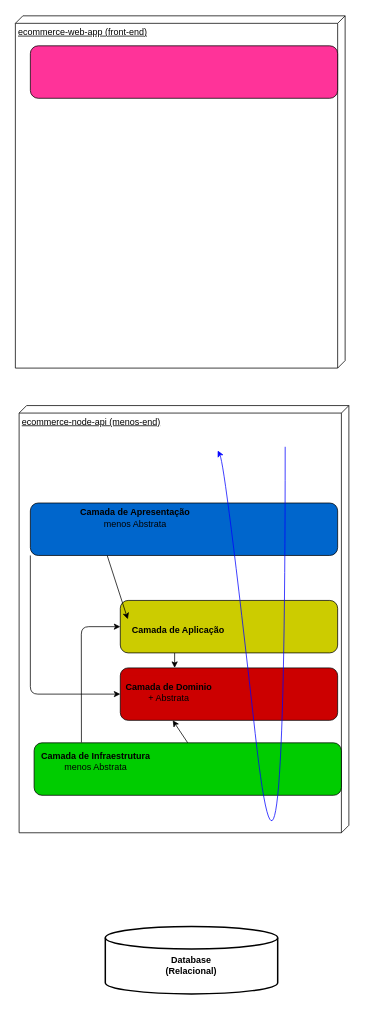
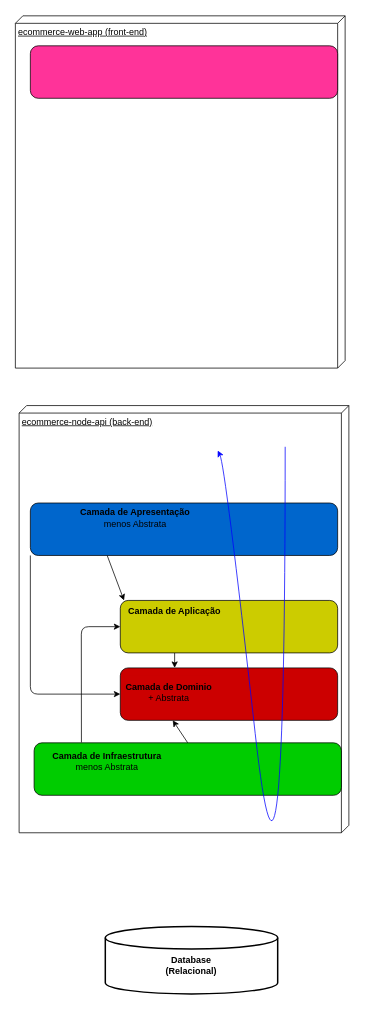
  <mxCell id="0" />
  <mxCell id="1" parent="0" />
- <mxCell id="2" value="ecommerce-node-api (menos-end)" style="verticalAlign=top;align=left;spacingTop=8;spacingLeft=2;spacingRight=12;shape=cube;size=10;direction=south;fontStyle=4;html=1;" parent="1" vertex="1"><mxGeometry x="25" y="540" width="440" height="570" as="geometry" /></mxCell>
+ <mxCell id="2" value="ecommerce-node-api (back-end)" style="verticalAlign=top;align=left;spacingTop=8;spacingLeft=2;spacingRight=12;shape=cube;size=10;direction=south;fontStyle=4;html=1;" parent="1" vertex="1"><mxGeometry x="25" y="540" width="440" height="570" as="geometry" /></mxCell>
  <mxCell id="3" value="ecommerce-web-app (front-end)" style="verticalAlign=top;align=left;spacingTop=8;spacingLeft=2;spacingRight=12;shape=cube;size=10;direction=south;fontStyle=4;html=1;" parent="1" vertex="1"><mxGeometry x="20" y="20" width="440" height="470" as="geometry" /></mxCell>
  <mxCell id="4" value="&lt;b&gt;&lt;br&gt;Database&lt;br&gt;(Relacional)&lt;/b&gt;" style="strokeWidth=2;html=1;shape=mxgraph.flowchart.database;whiteSpace=wrap;" parent="1" vertex="1"><mxGeometry x="140" y="1235" width="230" height="90" as="geometry" /></mxCell>
  <mxCell id="5" value="" style="rounded=1;whiteSpace=wrap;html=1;fillColor=#CC0000;" parent="1" vertex="1"><mxGeometry x="160" y="890" width="290" height="70" as="geometry" /></mxCell>
  <mxCell id="6" value="&lt;b&gt;Camada de Dominio&lt;/b&gt;&lt;br&gt;+ Abstrata" style="text;html=1;strokeColor=none;fillColor=#CC0000;align=center;verticalAlign=middle;whiteSpace=wrap;rounded=0;" parent="1" vertex="1"><mxGeometry x="165" y="900" width="120" height="45" as="geometry" /></mxCell>
  <mxCell id="7" style="edgeStyle=none;html=1;exitX=0.25;exitY=1;exitDx=0;exitDy=0;entryX=0.25;entryY=0;entryDx=0;entryDy=0;" parent="1" source="8" target="5" edge="1"><mxGeometry relative="1" as="geometry" /></mxCell>
  <mxCell id="8" value="" style="rounded=1;whiteSpace=wrap;html=1;fillColor=#CCCC00;" parent="1" vertex="1"><mxGeometry x="160" y="800" width="290" height="70" as="geometry" /></mxCell>
- <mxCell id="9" value="&lt;b&gt;Camada de Aplicação&lt;/b&gt;" style="text;html=1;strokeColor=none;fillColor=none;align=center;verticalAlign=middle;whiteSpace=wrap;rounded=0;" parent="1" vertex="1"><mxGeometry x="170" y="825" width="135" height="30" as="geometry" /></mxCell>
+ <mxCell id="9" value="&lt;b&gt;Camada de Aplicação&lt;/b&gt;" style="text;html=1;strokeColor=none;fillColor=none;align=center;verticalAlign=middle;whiteSpace=wrap;rounded=0;" parent="1" vertex="1"><mxGeometry x="165" y="800" width="135" height="30" as="geometry" /></mxCell>
  <mxCell id="10" style="edgeStyle=none;html=1;exitX=0.5;exitY=0;exitDx=0;exitDy=0;" parent="1" source="11" edge="1"><mxGeometry relative="1" as="geometry"><mxPoint x="230" y="960" as="targetPoint" /></mxGeometry></mxCell>
  <mxCell id="11" value="" style="rounded=1;whiteSpace=wrap;html=1;fillColor=#00CC00;" parent="1" vertex="1"><mxGeometry x="45" y="990" width="410" height="70" as="geometry" /></mxCell>
- <mxCell id="12" value="&lt;b&gt;Camada de Infraestrutura&lt;/b&gt;&lt;br&gt;menos Abstrata" style="text;html=1;strokeColor=none;fillColor=none;align=center;verticalAlign=middle;whiteSpace=wrap;rounded=0;" parent="1" vertex="1"><mxGeometry x="45" y="1000" width="165" height="30" as="geometry" /></mxCell>
+ <mxCell id="12" value="&lt;b&gt;Camada de Infraestrutura&lt;/b&gt;&lt;br&gt;menos Abstrata" style="text;html=1;strokeColor=none;fillColor=none;align=center;verticalAlign=middle;whiteSpace=wrap;rounded=0;" parent="1" vertex="1"><mxGeometry x="60" y="1000" width="165" height="30" as="geometry" /></mxCell>
  <mxCell id="13" value="" style="rounded=1;whiteSpace=wrap;html=1;fillColor=#FF3399;" parent="1" vertex="1"><mxGeometry x="40" y="60" width="410" height="70" as="geometry" /></mxCell>
  <mxCell id="14" style="edgeStyle=none;html=1;exitX=0.154;exitY=-0.007;exitDx=0;exitDy=0;exitPerimeter=0;entryX=0;entryY=0.5;entryDx=0;entryDy=0;" parent="1" source="11" target="8" edge="1"><mxGeometry relative="1" as="geometry"><mxPoint x="58.04" y="854.51" as="sourcePoint" /><mxPoint x="115" y="940" as="targetPoint" /><Array as="points"><mxPoint x="108" y="835" /></Array></mxGeometry></mxCell>
  <mxCell id="15" style="edgeStyle=none;html=1;exitX=0.25;exitY=1;exitDx=0;exitDy=0;entryX=0;entryY=0;entryDx=0;entryDy=0;" edge="1" parent="1" source="17" target="9"><mxGeometry relative="1" as="geometry" /></mxCell>
  <mxCell id="16" style="edgeStyle=none;html=1;exitX=0;exitY=1;exitDx=0;exitDy=0;entryX=0;entryY=0.5;entryDx=0;entryDy=0;" edge="1" parent="1" source="17" target="5"><mxGeometry relative="1" as="geometry"><Array as="points"><mxPoint x="40" y="925" /></Array></mxGeometry></mxCell>
  <mxCell id="17" value="" style="rounded=1;whiteSpace=wrap;html=1;fillColor=#0066CC;" vertex="1" parent="1"><mxGeometry x="40" y="670" width="410" height="70" as="geometry" /></mxCell>
  <mxCell id="18" value="&lt;b&gt;Camada de Apresentação&lt;/b&gt;&lt;br&gt;menos Abstrata" style="text;html=1;strokeColor=none;fillColor=none;align=center;verticalAlign=middle;whiteSpace=wrap;rounded=0;" vertex="1" parent="1"><mxGeometry x="100" y="675" width="160" height="30" as="geometry" /></mxCell>
  <mxCell id="19" value="" style="curved=1;endArrow=classic;html=1;strokeColor=#0000FF;" edge="1" parent="1"><mxGeometry width="50" height="50" relative="1" as="geometry"><mxPoint x="380" y="595" as="sourcePoint" /><mxPoint x="290" y="600" as="targetPoint" /><Array as="points"><mxPoint x="380" y="595" /><mxPoint x="380" y="1335" /><mxPoint x="300" y="620" /></Array></mxGeometry></mxCell>
